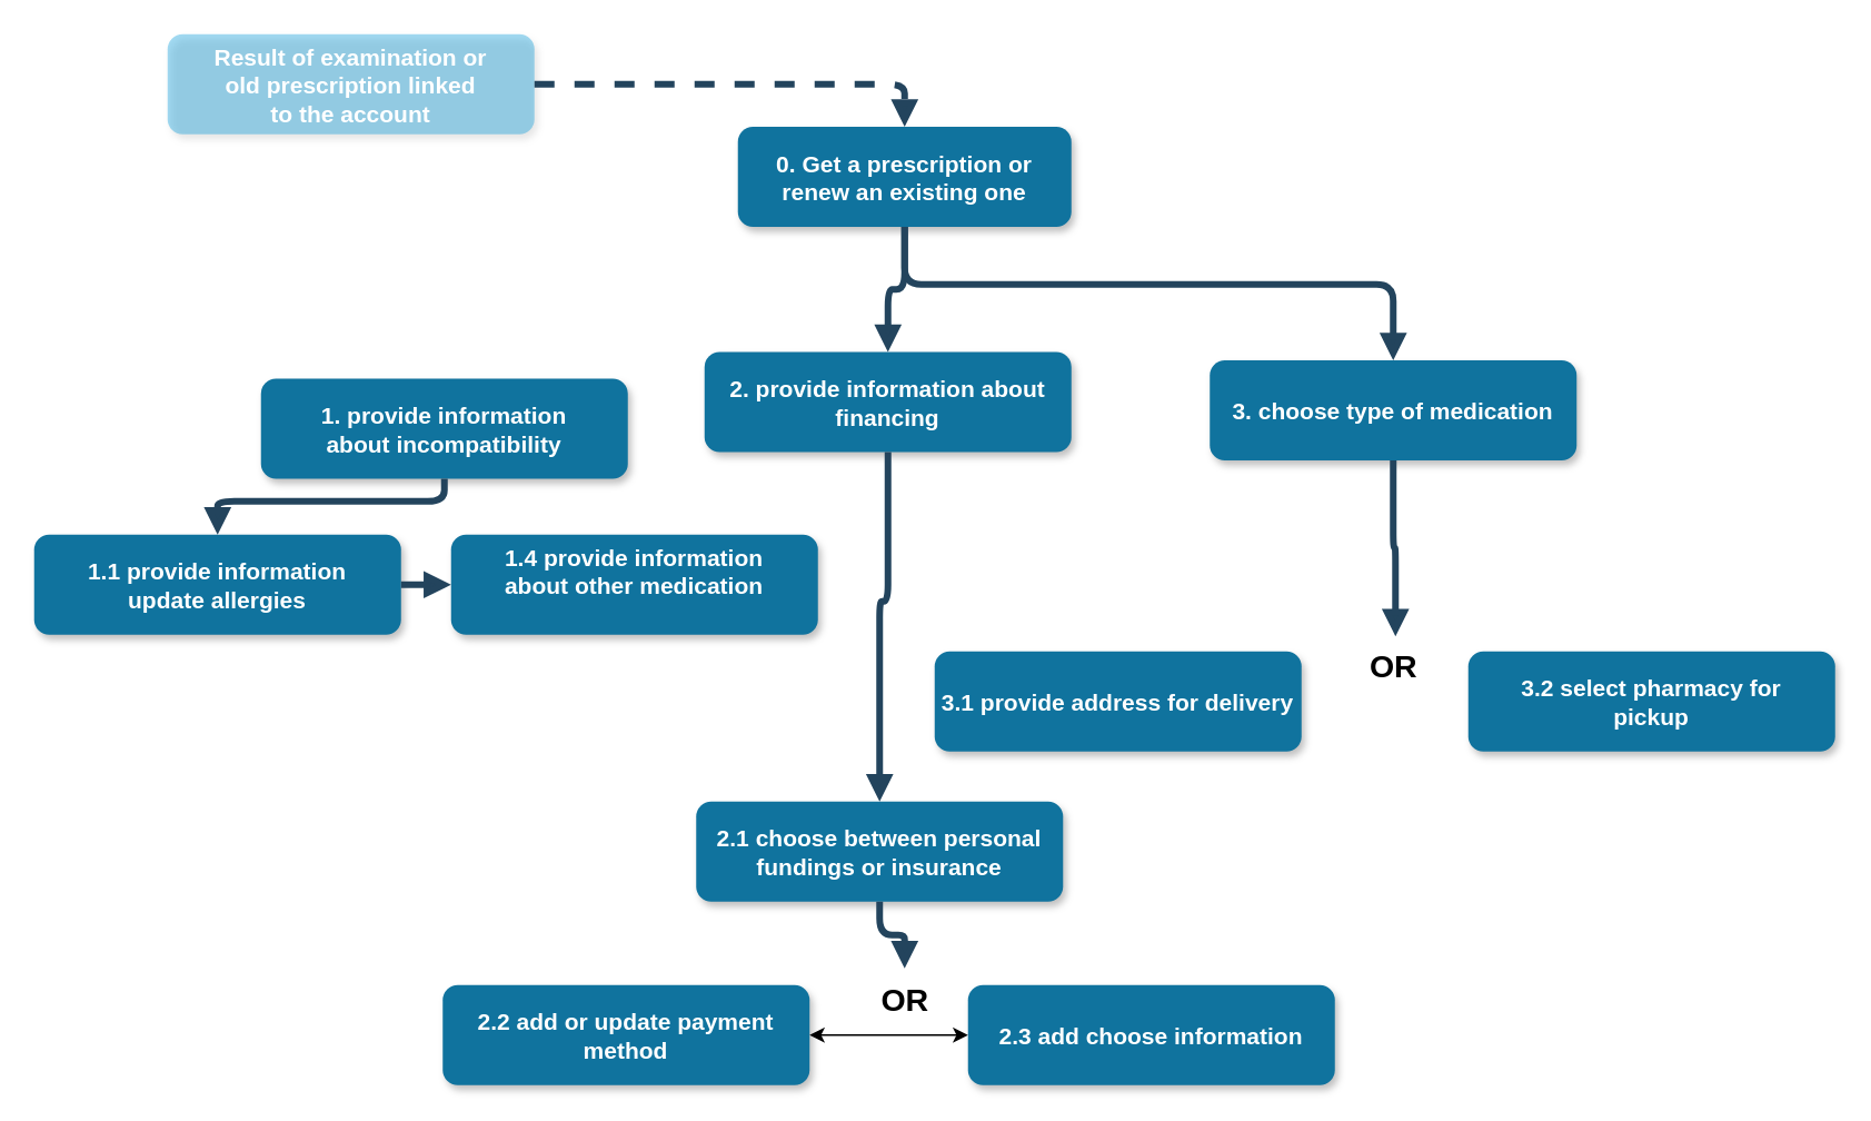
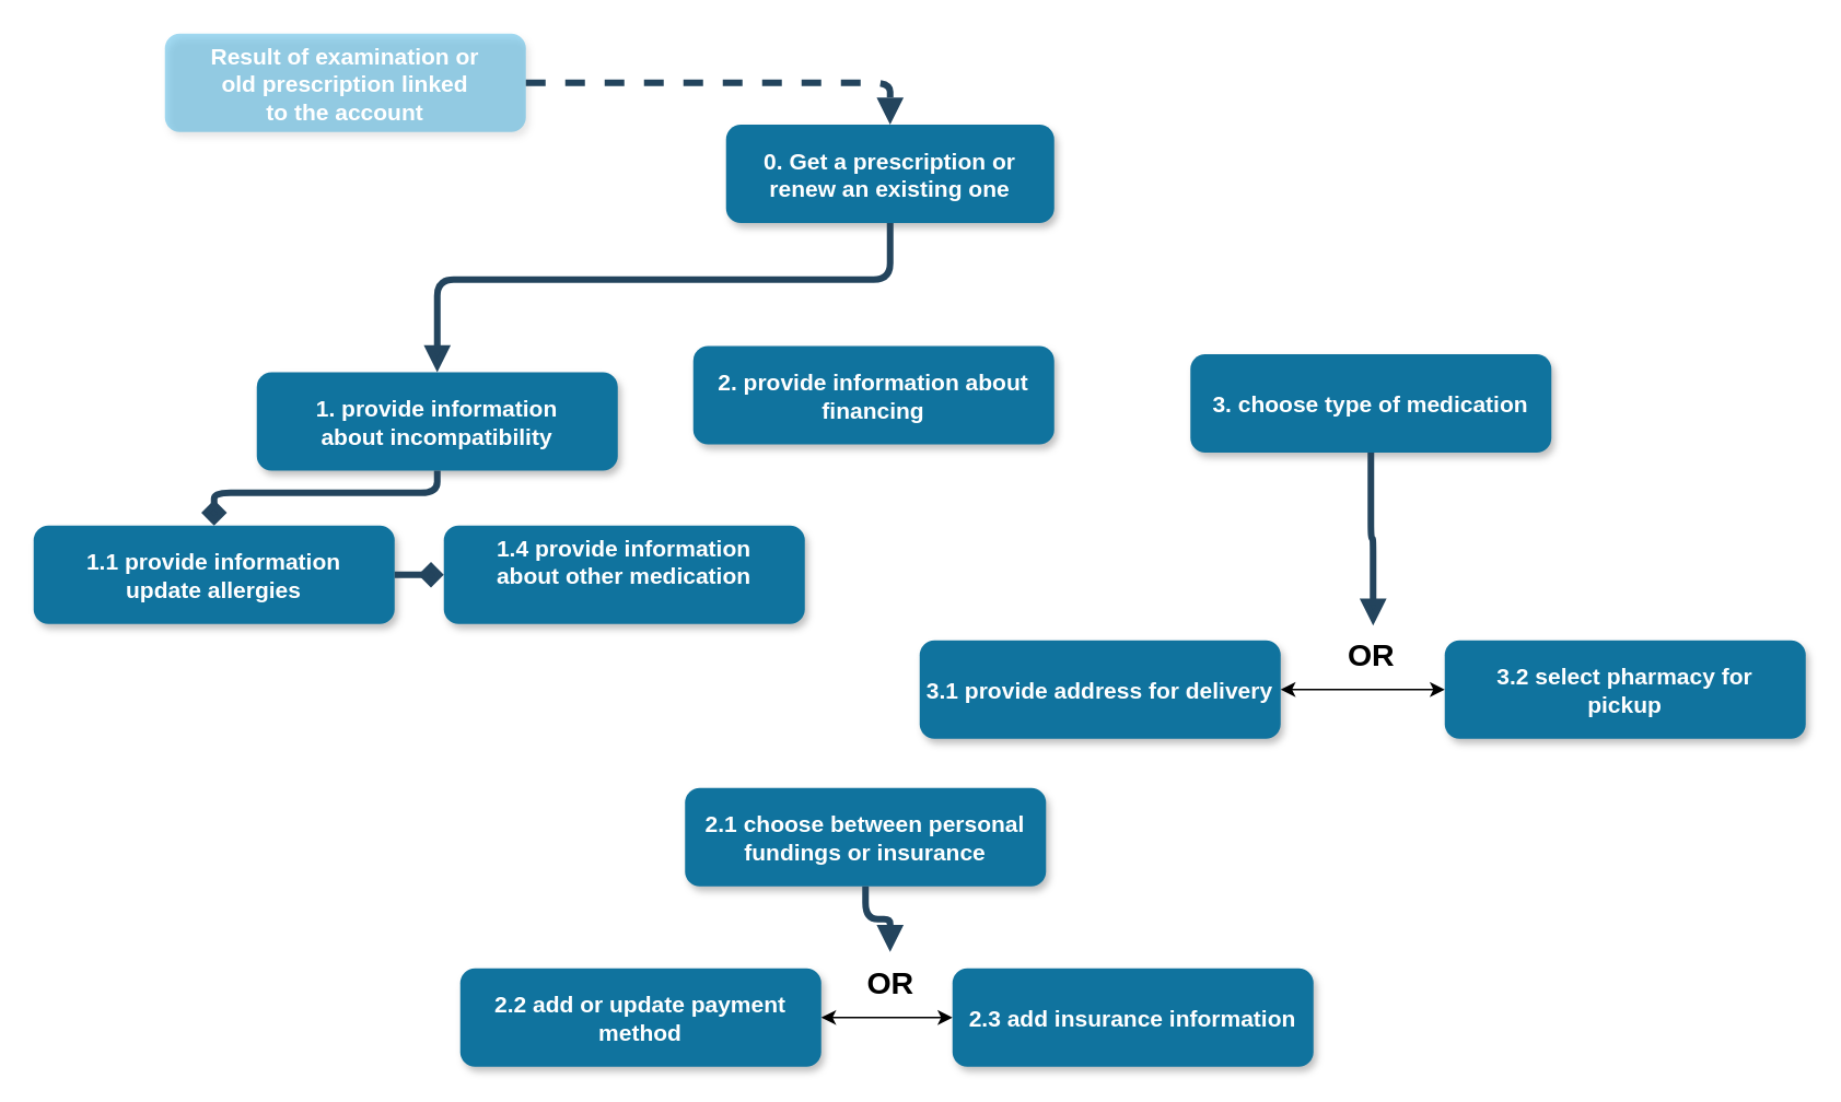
  <mxCell id="0" />
  <mxCell id="1" parent="0" />
  <mxCell id="2" value="0. Get a prescription or&#10;renew an existing one" style="rounded=1;fillColor=#10739E;strokeColor=none;shadow=1;gradientColor=none;fontStyle=1;fontColor=#FFFFFF;fontSize=14;" parent="1" vertex="1"><mxGeometry x="442" y="75.5" width="200" height="60" as="geometry" /></mxCell>
  <mxCell id="3" value="2. provide information about &#10;financing" style="rounded=1;fillColor=#10739E;strokeColor=none;shadow=1;gradientColor=none;fontStyle=1;fontColor=#FFFFFF;fontSize=14;" parent="1" vertex="1"><mxGeometry x="422" y="210.5" width="220" height="60" as="geometry" /></mxCell>
- <mxCell id="4" value="" style="edgeStyle=elbowEdgeStyle;elbow=vertical;strokeWidth=4;endArrow=block;endFill=1;fontStyle=1;strokeColor=#23445D;" parent="1" source="2" target="3" edge="1"><mxGeometry x="22" y="165.5" width="100" height="100" as="geometry"><mxPoint x="-208" y="135.5" as="sourcePoint" /><mxPoint x="-108" y="35.5" as="targetPoint" /></mxGeometry></mxCell>
  <mxCell id="5" value="1. provide information &#10;about incompatibility  " style="rounded=1;fillColor=#10739E;strokeColor=none;shadow=1;gradientColor=none;fontStyle=1;fontColor=#FFFFFF;fontSize=14;" vertex="1" parent="1"><mxGeometry x="156" y="226.5" width="220" height="60" as="geometry" /></mxCell>
  <mxCell id="6" value="Result of examination or &#10;old prescription linked &#10;to the account" style="rounded=1;fillColor=#16A0DB;strokeColor=none;shadow=1;gradientColor=none;fontStyle=1;fontColor=#FFFFFF;fontSize=14;opacity=40;" vertex="1" parent="1"><mxGeometry x="100" y="20" width="220" height="60" as="geometry" /></mxCell>
  <mxCell id="7" value="" style="edgeStyle=elbowEdgeStyle;elbow=vertical;strokeWidth=4;endArrow=block;endFill=1;fontStyle=1;dashed=1;strokeColor=#23445D;exitX=1;exitY=0.5;exitDx=0;exitDy=0;entryX=0.5;entryY=0;entryDx=0;entryDy=0;" edge="1" parent="1" source="6" target="2"><mxGeometry x="32" y="175.5" width="100" height="100" as="geometry"><mxPoint x="552" y="145.5" as="sourcePoint" /><mxPoint x="1152" y="335.5" as="targetPoint" /><Array as="points"><mxPoint x="280" y="50" /><mxPoint x="842" y="175.5" /></Array></mxGeometry></mxCell>
  <mxCell id="8" value="1.1 provide information &#10;update allergies  " style="rounded=1;fillColor=#10739E;strokeColor=none;shadow=1;gradientColor=none;fontStyle=1;fontColor=#FFFFFF;fontSize=14;" vertex="1" parent="1"><mxGeometry x="20" y="320" width="220" height="60" as="geometry" /></mxCell>
  <mxCell id="9" value="1.4 provide information &#10;about other medication &#10;" style="rounded=1;fillColor=#10739E;strokeColor=none;shadow=1;gradientColor=none;fontStyle=1;fontColor=#FFFFFF;fontSize=14;" vertex="1" parent="1"><mxGeometry x="270" y="320" width="220" height="60" as="geometry" /></mxCell>
  <mxCell id="10" value="3. choose type of medication" style="rounded=1;fillColor=#10739E;strokeColor=none;shadow=1;gradientColor=none;fontStyle=1;fontColor=#FFFFFF;fontSize=14;" vertex="1" parent="1"><mxGeometry x="725" y="215.5" width="220" height="60" as="geometry" /></mxCell>
  <mxCell id="11" value="3.1 provide address for delivery" style="rounded=1;fillColor=#10739E;strokeColor=none;shadow=1;gradientColor=none;fontStyle=1;fontColor=#FFFFFF;fontSize=14;" vertex="1" parent="1"><mxGeometry x="560" y="390" width="220" height="60" as="geometry" /></mxCell>
  <mxCell id="12" value="3.2 select pharmacy for &#10;pickup" style="rounded=1;fillColor=#10739E;strokeColor=none;shadow=1;gradientColor=none;fontStyle=1;fontColor=#FFFFFF;fontSize=14;" vertex="1" parent="1"><mxGeometry x="880" y="390" width="220" height="60" as="geometry" /></mxCell>
  <mxCell id="13" value="&lt;font style=&quot;font-size: 19px;&quot;&gt;&lt;b&gt;&lt;font style=&quot;font-size: 19px;&quot;&gt;OR&lt;/font&gt;&lt;/b&gt;&lt;/font&gt;" style="text;html=1;align=center;verticalAlign=middle;resizable=0;points=[];autosize=1;strokeColor=none;fillColor=none;" vertex="1" parent="1"><mxGeometry x="810" y="380" width="50" height="40" as="geometry" /></mxCell>
+ <mxCell id="14" value="" style="endArrow=classic;startArrow=classic;html=1;rounded=0;fontSize=19;entryX=0;entryY=0.5;entryDx=0;entryDy=0;exitX=1;exitY=0.5;exitDx=0;exitDy=0;" edge="1" parent="1" source="11" target="12"><mxGeometry width="50" height="50" relative="1" as="geometry"><mxPoint x="500" y="420" as="sourcePoint" /><mxPoint x="550" y="370" as="targetPoint" /></mxGeometry></mxCell>
  <mxCell id="15" value="" style="edgeStyle=elbowEdgeStyle;elbow=vertical;strokeWidth=4;endArrow=block;endFill=1;fontStyle=1;strokeColor=#23445D;exitX=0.5;exitY=1;exitDx=0;exitDy=0;entryX=0.527;entryY=0.023;entryDx=0;entryDy=0;entryPerimeter=0;" edge="1" parent="1" source="10" target="13"><mxGeometry x="32" y="175.5" width="100" height="100" as="geometry"><mxPoint x="552" y="145.5" as="sourcePoint" /><mxPoint x="552" y="225.5" as="targetPoint" /></mxGeometry></mxCell>
- <mxCell id="16" value="" style="edgeStyle=elbowEdgeStyle;elbow=vertical;strokeWidth=4;endArrow=block;endFill=1;fontStyle=1;strokeColor=#23445D;entryX=0.5;entryY=0;entryDx=0;entryDy=0;exitX=0.5;exitY=1;exitDx=0;exitDy=0;" edge="1" parent="1" source="2" target="10"><mxGeometry x="232" y="145.5" width="100" height="100" as="geometry"><mxPoint x="680" y="170" as="sourcePoint" /><mxPoint x="1060" y="40" as="targetPoint" /><Array as="points"><mxPoint x="680" y="170" /><mxPoint x="1010" y="260" /></Array></mxGeometry></mxCell>
- <mxCell id="18" value="" style="edgeStyle=elbowEdgeStyle;elbow=vertical;strokeWidth=4;endArrow=block;endFill=1;fontStyle=1;strokeColor=#23445D;entryX=0.5;entryY=0;entryDx=0;entryDy=0;exitX=0.5;exitY=1;exitDx=0;exitDy=0;" edge="1" parent="1" source="5" target="8"><mxGeometry x="252" y="165.5" width="100" height="100" as="geometry"><mxPoint x="710" y="0" as="sourcePoint" /><mxPoint x="1080" y="60" as="targetPoint" /><Array as="points"><mxPoint x="180" y="300" /><mxPoint x="1030" y="280" /></Array></mxGeometry></mxCell>
- <mxCell id="19" value="" style="edgeStyle=elbowEdgeStyle;elbow=vertical;strokeWidth=4;endArrow=block;endFill=1;fontStyle=1;strokeColor=#23445D;exitX=1;exitY=0.5;exitDx=0;exitDy=0;entryX=0;entryY=0.5;entryDx=0;entryDy=0;" edge="1" parent="1" source="8" target="9"><mxGeometry x="262" y="175.5" width="100" height="100" as="geometry"><mxPoint x="720" y="10" as="sourcePoint" /><mxPoint x="1090" y="70" as="targetPoint" /><Array as="points" /></mxGeometry></mxCell>
+ <mxCell id="17" value="" style="edgeStyle=elbowEdgeStyle;elbow=vertical;strokeWidth=4;endArrow=block;endFill=1;fontStyle=1;strokeColor=#23445D;entryX=0.5;entryY=0;entryDx=0;entryDy=0;exitX=0.5;exitY=1;exitDx=0;exitDy=0;" edge="1" parent="1" source="2" target="5"><mxGeometry x="242" y="155.5" width="100" height="100" as="geometry"><mxPoint x="700" y="-10" as="sourcePoint" /><mxPoint x="1070" y="50" as="targetPoint" /><Array as="points"><mxPoint x="410" y="170" /><mxPoint x="1020" y="270" /></Array></mxGeometry></mxCell>
+ <mxCell id="18" value="" style="edgeStyle=elbowEdgeStyle;elbow=vertical;strokeWidth=4;endArrow=diamond;endFill=1;fontStyle=1;strokeColor=#23445D;entryX=0.5;entryY=0;entryDx=0;entryDy=0;exitX=0.5;exitY=1;exitDx=0;exitDy=0;" edge="1" parent="1" source="5" target="8"><mxGeometry x="252" y="165.5" width="100" height="100" as="geometry"><mxPoint x="710" y="0" as="sourcePoint" /><mxPoint x="1080" y="60" as="targetPoint" /><Array as="points"><mxPoint x="180" y="300" /><mxPoint x="1030" y="280" /></Array></mxGeometry></mxCell>
+ <mxCell id="19" value="" style="edgeStyle=elbowEdgeStyle;elbow=vertical;strokeWidth=4;endArrow=diamond;endFill=1;fontStyle=1;strokeColor=#23445D;exitX=1;exitY=0.5;exitDx=0;exitDy=0;entryX=0;entryY=0.5;entryDx=0;entryDy=0;" edge="1" parent="1" source="8" target="9"><mxGeometry x="262" y="175.5" width="100" height="100" as="geometry"><mxPoint x="720" y="10" as="sourcePoint" /><mxPoint x="1090" y="70" as="targetPoint" /><Array as="points" /></mxGeometry></mxCell>
  <mxCell id="20" value="2.1 choose between personal &#10;fundings or insurance" style="rounded=1;fillColor=#10739E;strokeColor=none;shadow=1;gradientColor=none;fontStyle=1;fontColor=#FFFFFF;fontSize=14;" vertex="1" parent="1"><mxGeometry x="417" y="480" width="220" height="60" as="geometry" /></mxCell>
- <mxCell id="21" value="" style="edgeStyle=elbowEdgeStyle;elbow=vertical;strokeWidth=4;endArrow=block;endFill=1;fontStyle=1;strokeColor=#23445D;exitX=0.5;exitY=1;exitDx=0;exitDy=0;entryX=0.5;entryY=0;entryDx=0;entryDy=0;" edge="1" parent="1" source="3" target="20"><mxGeometry x="232" y="145.5" width="100" height="100" as="geometry"><mxPoint x="690" y="-20" as="sourcePoint" /><mxPoint x="1060" y="40" as="targetPoint" /><Array as="points"><mxPoint x="532" y="360" /><mxPoint x="1010" y="260" /></Array></mxGeometry></mxCell>
- <mxCell id="22" value="2.2 add or update payment&#10;method" style="rounded=1;fillColor=#10739E;strokeColor=none;shadow=1;gradientColor=none;fontStyle=1;fontColor=#FFFFFF;fontSize=14;" vertex="1" parent="1"><mxGeometry x="265" y="590" width="220" height="60" as="geometry" /></mxCell>
- <mxCell id="23" value="2.3 add choose information" style="rounded=1;fillColor=#10739E;strokeColor=none;shadow=1;gradientColor=none;fontStyle=1;fontColor=#FFFFFF;fontSize=14;" vertex="1" parent="1"><mxGeometry x="580" y="590" width="220" height="60" as="geometry" /></mxCell>
+ <mxCell id="22" value="2.2 add or update payment&#10;method" style="rounded=1;fillColor=#10739E;strokeColor=none;shadow=1;gradientColor=none;fontStyle=1;fontColor=#FFFFFF;fontSize=14;" vertex="1" parent="1"><mxGeometry x="280" y="590" width="220" height="60" as="geometry" /></mxCell>
+ <mxCell id="23" value="2.3 add insurance information" style="rounded=1;fillColor=#10739E;strokeColor=none;shadow=1;gradientColor=none;fontStyle=1;fontColor=#FFFFFF;fontSize=14;" vertex="1" parent="1"><mxGeometry x="580" y="590" width="220" height="60" as="geometry" /></mxCell>
  <mxCell id="24" value="&lt;font style=&quot;font-size: 19px;&quot;&gt;&lt;b&gt;&lt;font style=&quot;font-size: 19px;&quot;&gt;OR&lt;/font&gt;&lt;/b&gt;&lt;/font&gt;" style="text;html=1;align=center;verticalAlign=middle;resizable=0;points=[];autosize=1;strokeColor=none;fillColor=none;" vertex="1" parent="1"><mxGeometry x="517" y="580" width="50" height="40" as="geometry" /></mxCell>
  <mxCell id="25" value="" style="endArrow=classic;startArrow=classic;html=1;rounded=0;fontSize=19;entryX=0;entryY=0.5;entryDx=0;entryDy=0;exitX=1;exitY=0.5;exitDx=0;exitDy=0;" edge="1" parent="1" source="22" target="23"><mxGeometry width="50" height="50" relative="1" as="geometry"><mxPoint x="500" y="420" as="sourcePoint" /><mxPoint x="550" y="370" as="targetPoint" /></mxGeometry></mxCell>
  <mxCell id="26" value="" style="edgeStyle=elbowEdgeStyle;elbow=vertical;strokeWidth=4;endArrow=block;endFill=1;fontStyle=1;strokeColor=#23445D;exitX=0.5;exitY=1;exitDx=0;exitDy=0;" edge="1" parent="1" source="20" target="24"><mxGeometry x="42" y="185.5" width="100" height="100" as="geometry"><mxPoint x="845" y="285.5" as="sourcePoint" /><mxPoint x="846.35" y="390.92" as="targetPoint" /></mxGeometry></mxCell>
